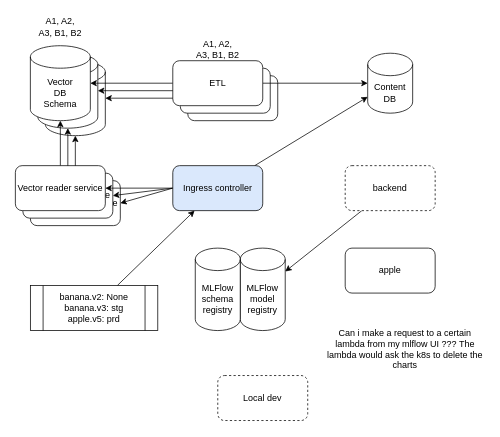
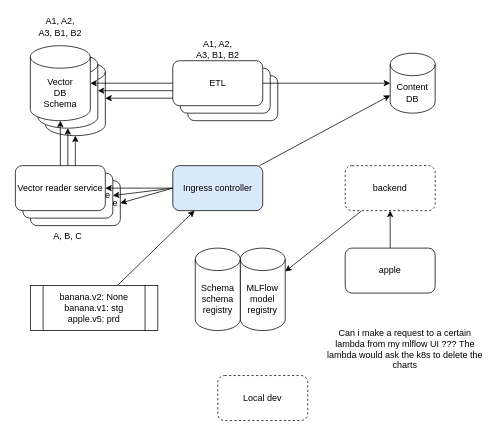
  <mxCell id="0" />
  <mxCell id="1" parent="0" />
  <mxCell id="2" value="MLFlow model registry" style="shape=cylinder3;whiteSpace=wrap;html=1;boundedLbl=1;backgroundOutline=1;size=15;" parent="1" vertex="1"><mxGeometry x="320" y="330" width="60" height="110" as="geometry" /></mxCell>
  <mxCell id="3" value="Vector&lt;br&gt;DB" style="shape=cylinder3;whiteSpace=wrap;html=1;boundedLbl=1;backgroundOutline=1;size=15;" parent="1" vertex="1"><mxGeometry x="60" y="80" width="80" height="100" as="geometry" /></mxCell>
  <mxCell id="4" value="Vector&lt;br&gt;DB" style="shape=cylinder3;whiteSpace=wrap;html=1;boundedLbl=1;backgroundOutline=1;size=15;" parent="1" vertex="1"><mxGeometry x="50" y="70" width="80" height="100" as="geometry" /></mxCell>
  <mxCell id="5" style="edgeStyle=none;html=1;entryX=1;entryY=0.5;entryDx=0;entryDy=0;entryPerimeter=0;" parent="1" source="6" target="3" edge="1"><mxGeometry relative="1" as="geometry" /></mxCell>
  <mxCell id="6" value="ETL" style="rounded=1;whiteSpace=wrap;html=1;" parent="1" vertex="1"><mxGeometry x="250" y="100" width="120" height="60" as="geometry" /></mxCell>
  <mxCell id="7" style="edgeStyle=none;html=1;" parent="1" source="8" target="4" edge="1"><mxGeometry relative="1" as="geometry" /></mxCell>
  <mxCell id="8" value="ETL" style="rounded=1;whiteSpace=wrap;html=1;" parent="1" vertex="1"><mxGeometry x="240" y="90" width="120" height="60" as="geometry" /></mxCell>
  <mxCell id="9" style="edgeStyle=none;html=1;entryX=0.5;entryY=1;entryDx=0;entryDy=0;entryPerimeter=0;" parent="1" source="10" target="3" edge="1"><mxGeometry relative="1" as="geometry" /></mxCell>
  <mxCell id="10" value="Vector reader service" style="rounded=1;whiteSpace=wrap;html=1;" parent="1" vertex="1"><mxGeometry x="40" y="240" width="120" height="60" as="geometry" /></mxCell>
  <mxCell id="11" style="edgeStyle=none;html=1;" parent="1" source="12" target="4" edge="1"><mxGeometry relative="1" as="geometry" /></mxCell>
  <mxCell id="12" value="Vector reader service" style="rounded=1;whiteSpace=wrap;html=1;" parent="1" vertex="1"><mxGeometry x="30" y="230" width="120" height="60" as="geometry" /></mxCell>
  <mxCell id="13" style="edgeStyle=none;html=1;" parent="1" source="15" target="2" edge="1"><mxGeometry relative="1" as="geometry" /></mxCell>
  <mxCell id="14" style="edgeStyle=none;html=1;startArrow=none;" parent="1" source="28" target="24" edge="1"><mxGeometry relative="1" as="geometry" /></mxCell>
  <mxCell id="15" value="backend" style="rounded=1;whiteSpace=wrap;html=1;dashed=1;" parent="1" vertex="1"><mxGeometry x="460" y="220" width="120" height="60" as="geometry" /></mxCell>
- <mxCell id="16" value="Content DB" style="shape=cylinder3;whiteSpace=wrap;html=1;boundedLbl=1;backgroundOutline=1;size=15;" parent="1" vertex="1"><mxGeometry x="490" y="70" width="60" height="80" as="geometry" /></mxCell>
+ <mxCell id="16" value="Content DB" style="shape=cylinder3;whiteSpace=wrap;html=1;boundedLbl=1;backgroundOutline=1;size=15;" parent="1" vertex="1"><mxGeometry x="520" y="70" width="60" height="80" as="geometry" /></mxCell>
+ <mxCell id="17" style="edgeStyle=none;html=1;entryX=0.5;entryY=1;entryDx=0;entryDy=0;" parent="1" source="18" target="15" edge="1"><mxGeometry relative="1" as="geometry" /></mxCell>
  <mxCell id="18" value="apple" style="rounded=1;whiteSpace=wrap;html=1;" parent="1" vertex="1"><mxGeometry x="460" y="330" width="120" height="60" as="geometry" /></mxCell>
  <mxCell id="19" style="edgeStyle=none;html=1;" parent="1" source="21" target="22" edge="1"><mxGeometry relative="1" as="geometry" /></mxCell>
  <mxCell id="20" style="edgeStyle=none;html=1;" parent="1" source="21" target="16" edge="1"><mxGeometry relative="1" as="geometry" /></mxCell>
  <mxCell id="21" value="ETL" style="rounded=1;whiteSpace=wrap;html=1;" parent="1" vertex="1"><mxGeometry x="230" y="80" width="120" height="60" as="geometry" /></mxCell>
  <mxCell id="22" value="Vector&lt;br&gt;DB&lt;br&gt;Schema" style="shape=cylinder3;whiteSpace=wrap;html=1;boundedLbl=1;backgroundOutline=1;size=15;" parent="1" vertex="1"><mxGeometry x="40" y="60" width="80" height="100" as="geometry" /></mxCell>
  <mxCell id="23" style="edgeStyle=none;html=1;" parent="1" source="24" target="22" edge="1"><mxGeometry relative="1" as="geometry" /></mxCell>
  <mxCell id="24" value="Vector reader service" style="rounded=1;whiteSpace=wrap;html=1;" parent="1" vertex="1"><mxGeometry x="20" y="220" width="120" height="60" as="geometry" /></mxCell>
  <mxCell id="25" style="edgeStyle=none;html=1;exitX=0;exitY=0.5;exitDx=0;exitDy=0;entryX=1;entryY=0.5;entryDx=0;entryDy=0;" parent="1" source="28" target="12" edge="1"><mxGeometry relative="1" as="geometry" /></mxCell>
  <mxCell id="26" style="edgeStyle=none;html=1;exitX=0;exitY=0.5;exitDx=0;exitDy=0;entryX=1;entryY=0.5;entryDx=0;entryDy=0;" parent="1" source="28" target="10" edge="1"><mxGeometry relative="1" as="geometry" /></mxCell>
  <mxCell id="27" style="edgeStyle=none;html=1;" parent="1" source="28" target="16" edge="1"><mxGeometry relative="1" as="geometry" /></mxCell>
  <mxCell id="28" value="Ingress controller" style="rounded=1;whiteSpace=wrap;html=1;fillColor=#dae8fc;" parent="1" vertex="1"><mxGeometry x="230" y="220" width="120" height="60" as="geometry" /></mxCell>
- <mxCell id="29" value="MLFlow schema registry" style="shape=cylinder3;whiteSpace=wrap;html=1;boundedLbl=1;backgroundOutline=1;size=15;" parent="1" vertex="1"><mxGeometry x="260" y="330" width="60" height="110" as="geometry" /></mxCell>
+ <mxCell id="29" value="Schema schema registry" style="shape=cylinder3;whiteSpace=wrap;html=1;boundedLbl=1;backgroundOutline=1;size=15;" parent="1" vertex="1"><mxGeometry x="260" y="330" width="60" height="110" as="geometry" /></mxCell>
+ <mxCell id="30" value="A, B, C" style="text;strokeColor=none;align=center;fillColor=none;html=1;verticalAlign=middle;whiteSpace=wrap;rounded=0;" parent="1" vertex="1"><mxGeometry x="60" y="300" width="60" height="30" as="geometry" /></mxCell>
  <mxCell id="31" value="A1, A2, A3, B1, B2" style="text;strokeColor=none;align=center;fillColor=none;html=1;verticalAlign=middle;whiteSpace=wrap;rounded=0;" parent="1" vertex="1"><mxGeometry x="260" y="50" width="60" height="30" as="geometry" /></mxCell>
  <mxCell id="32" value="A1, A2, A3, B1, B2" style="text;strokeColor=none;align=center;fillColor=none;html=1;verticalAlign=middle;whiteSpace=wrap;rounded=0;" parent="1" vertex="1"><mxGeometry x="50" y="20" width="60" height="30" as="geometry" /></mxCell>
  <mxCell id="33" value="Local dev" style="rounded=1;whiteSpace=wrap;html=1;dashed=1;" parent="1" vertex="1"><mxGeometry x="290" y="500" width="120" height="60" as="geometry" /></mxCell>
  <mxCell id="34" style="edgeStyle=none;html=1;" parent="1" source="35" target="28" edge="1"><mxGeometry relative="1" as="geometry" /></mxCell>
- <mxCell id="35" value="banana.v2: None&lt;br&gt;banana.v3: stg&lt;br&gt;apple.v5: prd" style="shape=process;whiteSpace=wrap;html=1;backgroundOutline=1;" parent="1" vertex="1"><mxGeometry x="40" y="380" width="170" height="60" as="geometry" /></mxCell>
+ <mxCell id="35" value="banana.v2: None&lt;br&gt;banana.v1: stg&lt;br&gt;apple.v5: prd" style="shape=process;whiteSpace=wrap;html=1;backgroundOutline=1;" parent="1" vertex="1"><mxGeometry x="40" y="380" width="170" height="60" as="geometry" /></mxCell>
  <mxCell id="36" value="Can i make a request to a certain lambda from my mlflow UI ??? The lambda would ask the k8s to delete the charts" style="text;strokeColor=none;align=center;fillColor=none;html=1;verticalAlign=middle;whiteSpace=wrap;rounded=0;" vertex="1" parent="1"><mxGeometry x="435" y="450" width="210" height="30" as="geometry" /></mxCell>
